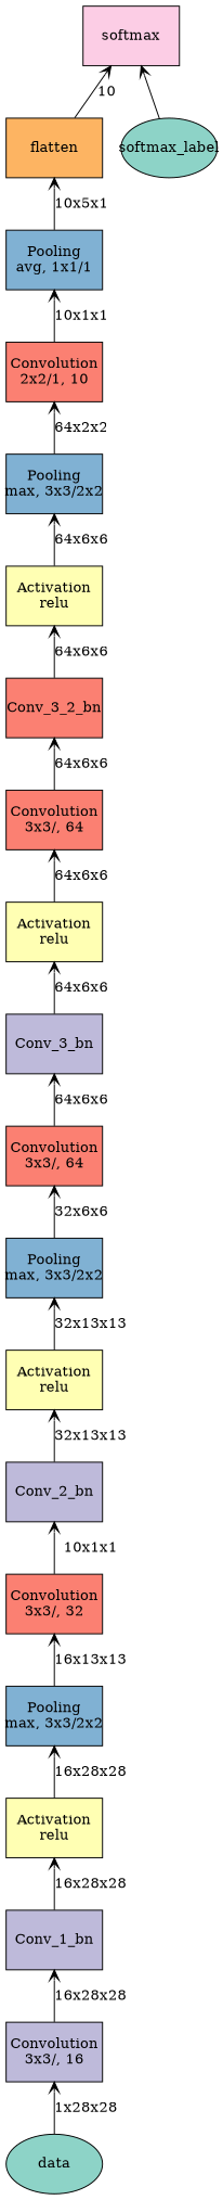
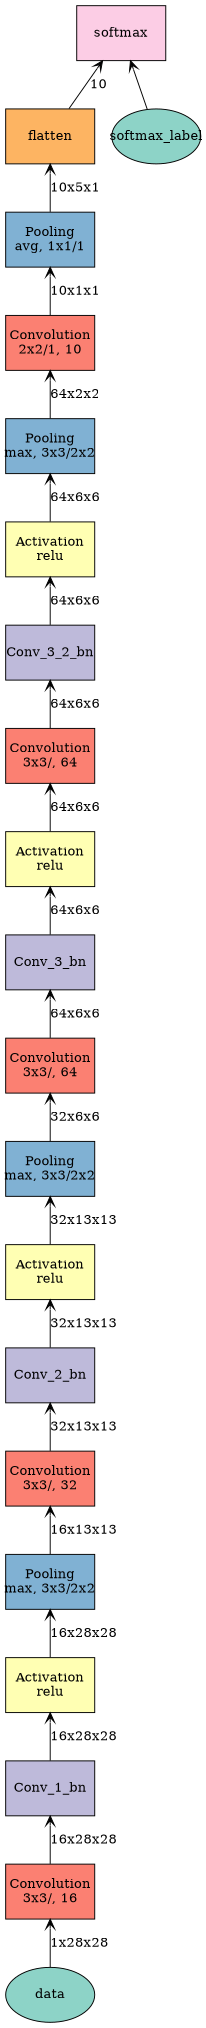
  digraph {
    node [fillcolor="#fb8072" fixedsize=true shape=box style=filled]
    edge [arrowtail=open dir=back]
    n1 [fillcolor="#8dd3c7" height=0.8034 label=data shape=oval width=1.3]
-   n2 [fillcolor="#bebada" height=0.8034 label="Convolution\n3x3/, 16" width=1.3]
+   n2 [height=0.8034 label="Convolution\n3x3/, 16" width=1.3]
    n3 [fillcolor="#bebada" height=0.8034 label=Conv_1_bn width=1.3]
    n4 [fillcolor="#ffffb3" height=0.8034 label="Activation\nrelu" width=1.3]
    n5 [fillcolor="#80b1d3" height=0.8034 label="Pooling\nmax, 3x3/2x2" width=1.3]
    n6 [height=0.8034 label="Convolution\n3x3/, 32" width=1.3]
    n7 [fillcolor="#bebada" height=0.8034 label=Conv_2_bn width=1.3]
    n8 [fillcolor="#ffffb3" height=0.8034 label="Activation\nrelu" width=1.3]
    n9 [fillcolor="#80b1d3" height=0.8034 label="Pooling\nmax, 3x3/2x2" width=1.3]
    n10 [height=0.8034 label="Convolution\n3x3/, 64" width=1.3]
    n11 [fillcolor="#bebada" height=0.8034 label=Conv_3_bn width=1.3]
    n12 [fillcolor="#ffffb3" height=0.8034 label="Activation\nrelu" width=1.3]
    n13 [height=0.8034 label="Convolution\n3x3/, 64" width=1.3]
-   n14 [height=0.8034 label=Conv_3_2_bn width=1.3]
+   n14 [fillcolor="#bebada" height=0.8034 label=Conv_3_2_bn width=1.3]
    n15 [fillcolor="#ffffb3" height=0.8034 label="Activation\nrelu" width=1.3]
    n16 [fillcolor="#80b1d3" height=0.8034 label="Pooling\nmax, 3x3/2x2" width=1.3]
    n17 [height=0.8034 label="Convolution\n2x2/1, 10" width=1.3]
    n18 [fillcolor="#80b1d3" height=0.8034 label="Pooling\navg, 1x1/1" width=1.3]
    n19 [fillcolor="#fdb462" height=0.8034 label=flatten width=1.3]
    n20 [fillcolor="#8dd3c7" height=0.8034 label=softmax_label shape=oval width=1.3]
    n21 [fillcolor="#fccde5" height=0.8034 label=softmax width=1.3]
    n2 -> n1 [label="1x28x28"]
    n3 -> n2 [label="16x28x28"]
    n4 -> n3 [label="16x28x28"]
    n5 -> n4 [label="16x28x28"]
    n6 -> n5 [label="16x13x13"]
-   n7 -> n6 [label="10x1x1"]
+   n7 -> n6 [label="32x13x13"]
    n8 -> n7 [label="32x13x13"]
    n9 -> n8 [label="32x13x13"]
    n10 -> n9 [label="32x6x6"]
    n11 -> n10 [label="64x6x6"]
    n12 -> n11 [label="64x6x6"]
    n13 -> n12 [label="64x6x6"]
    n14 -> n13 [label="64x6x6"]
    n15 -> n14 [label="64x6x6"]
    n16 -> n15 [label="64x6x6"]
    n17 -> n16 [label="64x2x2"]
    n18 -> n17 [label="10x1x1"]
    n19 -> n18 [label="10x5x1"]
    n21 -> n19 [label=10]
    n21 -> n20
  }
